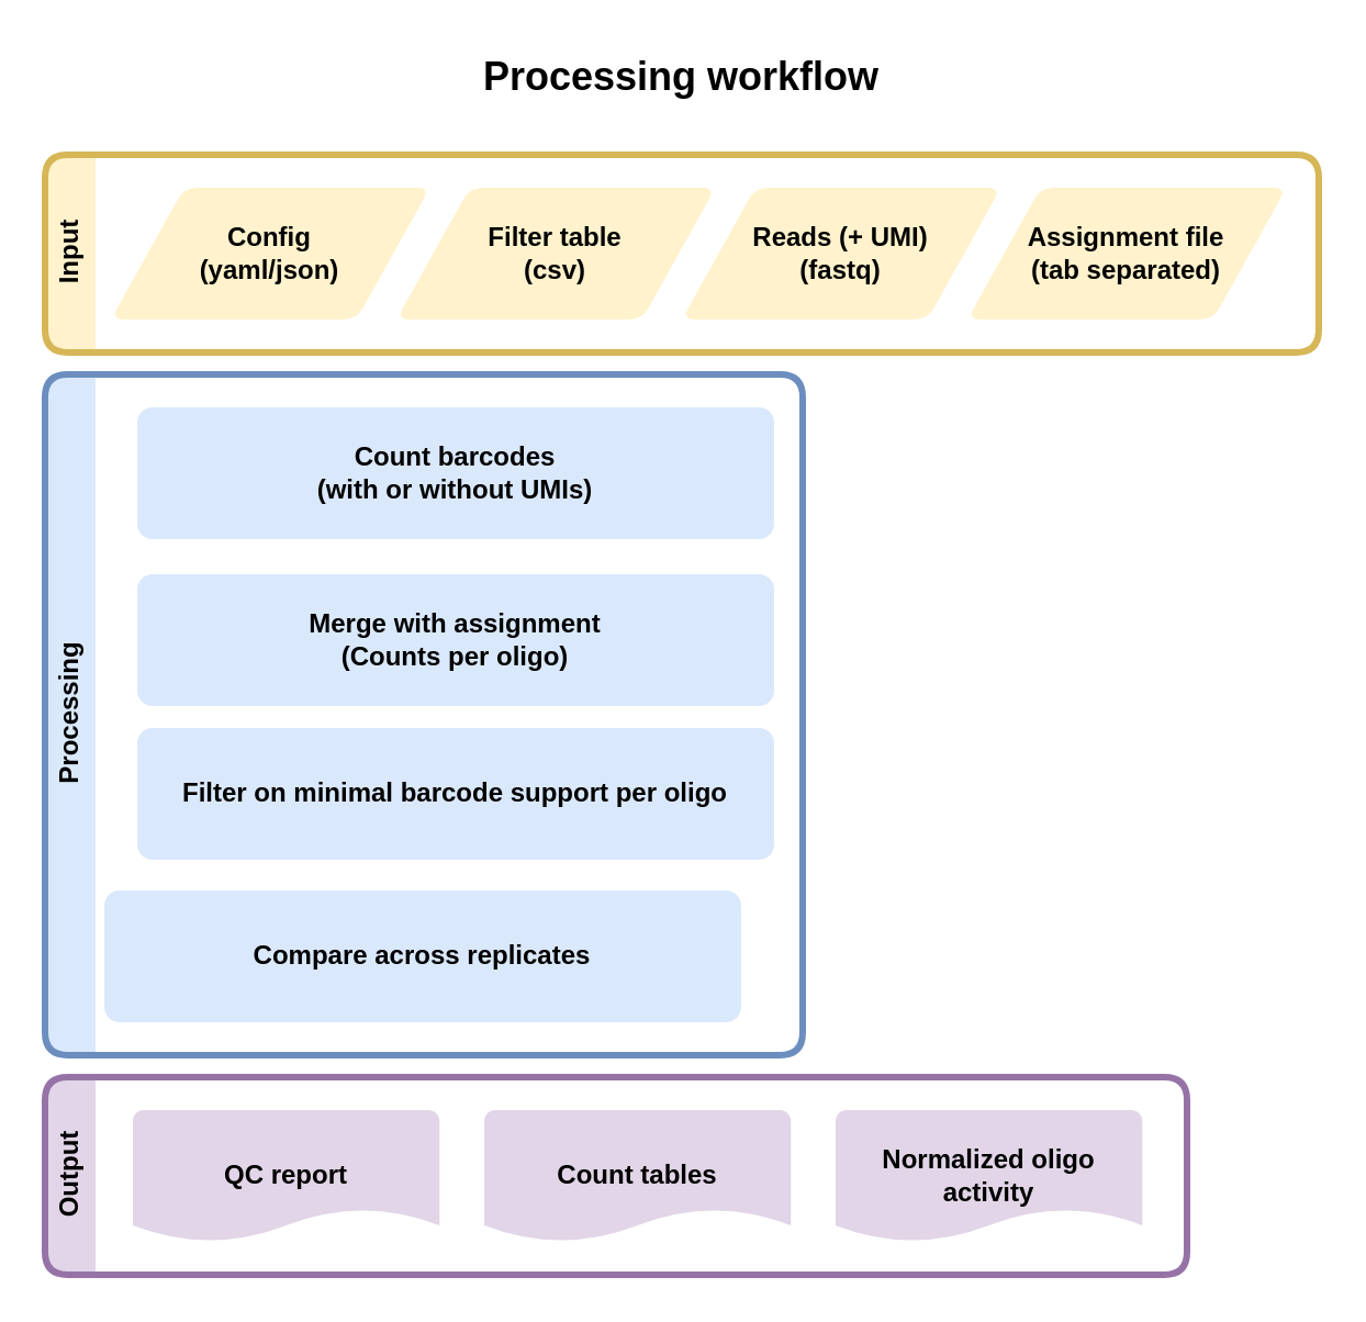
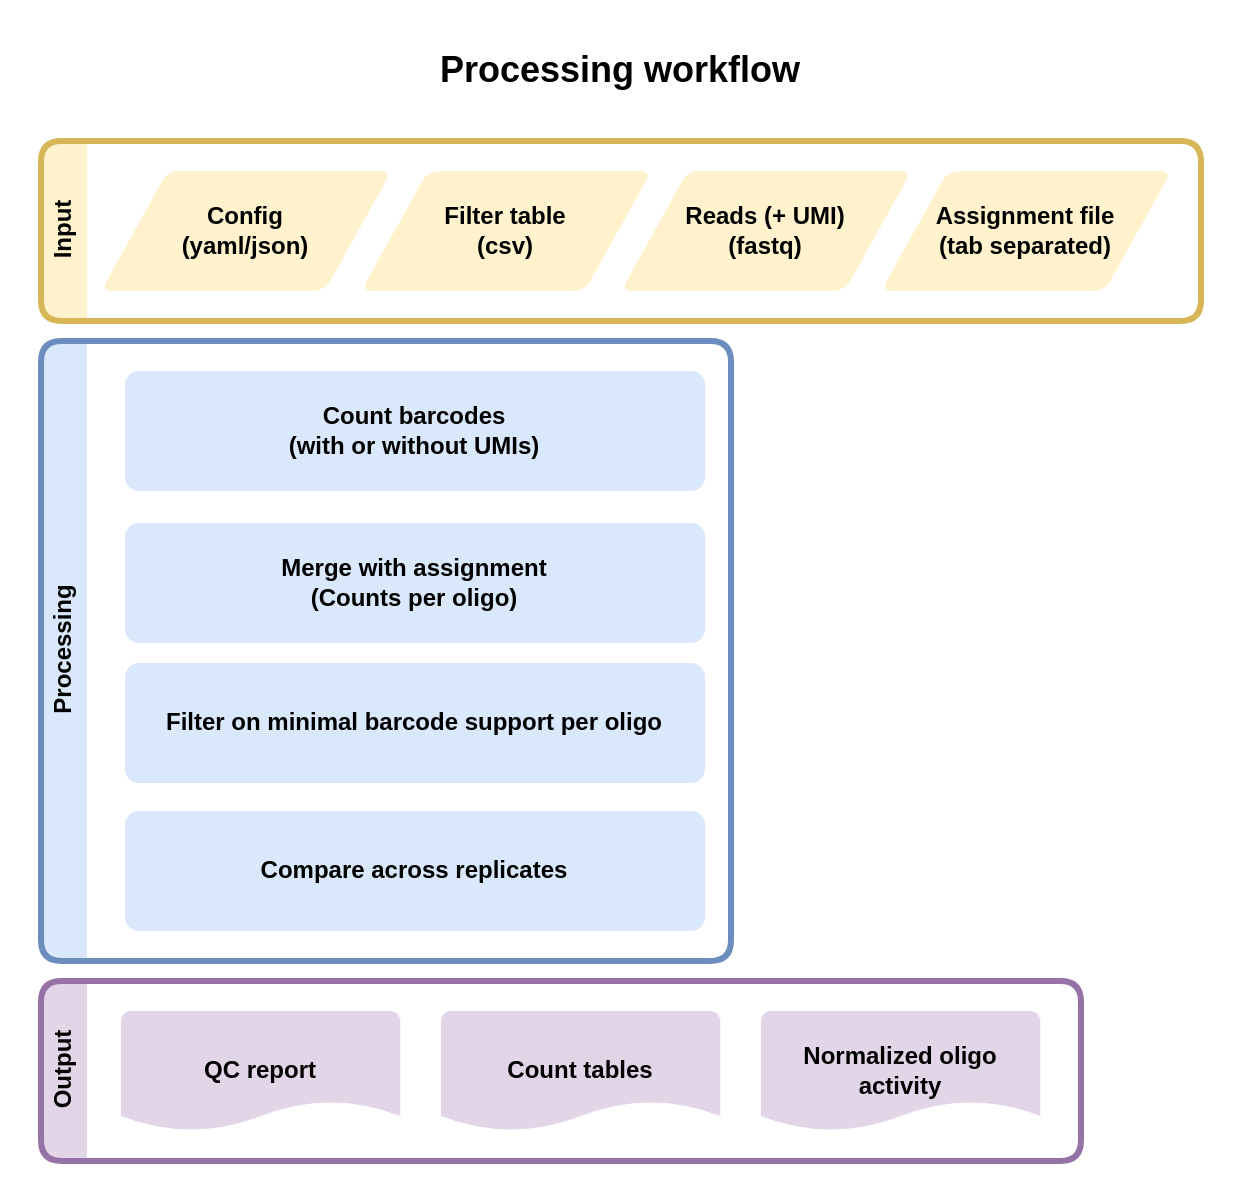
  <mxCell id="0" />
  <mxCell id="1" parent="0" />
  <mxCell id="2" value="Processing" style="swimlane;horizontal=0;whiteSpace=wrap;html=1;fillColor=#dae8fc;strokeColor=#6c8ebf;strokeWidth=3;perimeterSpacing=0;rounded=1;swimlaneLine=0;" parent="1" vertex="1"><mxGeometry x="20" y="170" width="345" height="310" as="geometry" /></mxCell>
  <mxCell id="3" value="Count barcodes&lt;br&gt;(with or without UMIs)" style="rounded=1;whiteSpace=wrap;html=1;absoluteArcSize=1;arcSize=14;strokeWidth=2;labelBackgroundColor=none;fillColor=#dae8fc;strokeColor=none;fontStyle=1" parent="2" vertex="1"><mxGeometry x="42" y="15" width="290" height="60" as="geometry" /></mxCell>
  <mxCell id="4" value="Merge with assignment&lt;br&gt;(Counts per oligo)" style="rounded=1;whiteSpace=wrap;html=1;absoluteArcSize=1;arcSize=14;strokeWidth=2;labelBackgroundColor=none;fillColor=#dae8fc;strokeColor=none;fontStyle=1" parent="2" vertex="1"><mxGeometry x="42" y="91" width="290" height="60" as="geometry" /></mxCell>
  <mxCell id="5" value="Filter on minimal barcode support per oligo" style="rounded=1;whiteSpace=wrap;html=1;absoluteArcSize=1;arcSize=14;strokeWidth=2;labelBackgroundColor=none;fillColor=#dae8fc;strokeColor=none;fontStyle=1" parent="2" vertex="1"><mxGeometry x="42" y="161" width="290" height="60" as="geometry" /></mxCell>
- <mxCell id="6" value="Compare across replicates" style="rounded=1;whiteSpace=wrap;html=1;absoluteArcSize=1;arcSize=14;strokeWidth=2;labelBackgroundColor=none;fillColor=#dae8fc;strokeColor=none;fontStyle=1" parent="2" vertex="1"><mxGeometry x="27" y="235" width="290" height="60" as="geometry" /></mxCell>
+ <mxCell id="6" value="Compare across replicates" style="rounded=1;whiteSpace=wrap;html=1;absoluteArcSize=1;arcSize=14;strokeWidth=2;labelBackgroundColor=none;fillColor=#dae8fc;strokeColor=none;fontStyle=1" parent="2" vertex="1"><mxGeometry x="42" y="235" width="290" height="60" as="geometry" /></mxCell>
  <mxCell id="7" value="Output" style="swimlane;horizontal=0;whiteSpace=wrap;html=1;rounded=1;shadow=0;glass=0;strokeWidth=3;fillColor=#e1d5e7;strokeColor=#9673a6;swimlaneLine=0;" parent="1" vertex="1"><mxGeometry x="20" y="490" width="520" height="90" as="geometry" /></mxCell>
  <mxCell id="8" value="Count tables" style="strokeWidth=2;html=1;shape=mxgraph.flowchart.document2;whiteSpace=wrap;size=0.25;fontFamily=Helvetica;fillColor=#e1d5e7;labelBackgroundColor=none;strokeColor=none;fontStyle=1" parent="7" vertex="1"><mxGeometry x="200" y="15" width="139.63" height="60" as="geometry" /></mxCell>
  <mxCell id="9" value="QC report" style="strokeWidth=2;html=1;shape=mxgraph.flowchart.document2;whiteSpace=wrap;size=0.25;fontFamily=Helvetica;fillColor=#e1d5e7;labelBackgroundColor=none;strokeColor=none;fontStyle=1" parent="7" vertex="1"><mxGeometry x="40" y="15" width="139.63" height="60" as="geometry" /></mxCell>
  <mxCell id="10" value="Normalized oligo activity" style="strokeWidth=2;html=1;shape=mxgraph.flowchart.document2;whiteSpace=wrap;size=0.25;fontFamily=Helvetica;fillColor=#e1d5e7;labelBackgroundColor=none;strokeColor=none;fontStyle=1" vertex="1" parent="7"><mxGeometry x="360" y="15" width="139.63" height="60" as="geometry" /></mxCell>
  <mxCell id="11" value="Input" style="swimlane;horizontal=0;whiteSpace=wrap;html=1;swimlaneLine=0;rounded=1;fillColor=#fff2cc;strokeColor=#d6b656;startSize=23;strokeWidth=3;" parent="1" vertex="1"><mxGeometry x="20" y="70" width="580" height="90" as="geometry" /></mxCell>
  <mxCell id="12" value="Config&lt;br&gt;(yaml/json)&lt;br&gt;&lt;div&gt;&lt;/div&gt;" style="shape=parallelogram;html=1;strokeWidth=2;perimeter=parallelogramPerimeter;whiteSpace=wrap;rounded=1;arcSize=12;size=0.23;labelBackgroundColor=none;strokeColor=none;fillColor=#fff2cc;fontStyle=1" parent="11" vertex="1"><mxGeometry x="30" y="15" width="145.263" height="60" as="geometry" /></mxCell>
  <mxCell id="13" value="Filter table&lt;div&gt;(csv)&lt;/div&gt;" style="shape=parallelogram;html=1;strokeWidth=2;perimeter=parallelogramPerimeter;whiteSpace=wrap;rounded=1;arcSize=12;size=0.23;labelBackgroundColor=none;strokeColor=none;fillColor=#fff2cc;fontStyle=1" parent="11" vertex="1"><mxGeometry x="159.998" y="15" width="145.263" height="60" as="geometry" /></mxCell>
  <mxCell id="14" value="&lt;div&gt;Reads (+ UMI)&lt;/div&gt;&lt;div&gt;(fastq)&lt;/div&gt;" style="shape=parallelogram;html=1;strokeWidth=2;perimeter=parallelogramPerimeter;whiteSpace=wrap;rounded=1;arcSize=12;size=0.23;labelBackgroundColor=none;strokeColor=none;fillColor=#fff2cc;fontStyle=1" parent="11" vertex="1"><mxGeometry x="289.997" y="15" width="145.263" height="60" as="geometry" /></mxCell>
  <mxCell id="15" value="&lt;div&gt;Assignment file&lt;/div&gt;&lt;div&gt;(tab separated)&lt;/div&gt;" style="shape=parallelogram;html=1;strokeWidth=2;perimeter=parallelogramPerimeter;whiteSpace=wrap;rounded=1;arcSize=12;size=0.23;labelBackgroundColor=none;strokeColor=none;fillColor=#fff2cc;fontStyle=1" parent="11" vertex="1"><mxGeometry x="419.997" y="15" width="145.263" height="60" as="geometry" /></mxCell>
  <mxCell id="16" value="Processing workflow" style="text;strokeColor=none;align=center;fillColor=none;html=1;verticalAlign=middle;whiteSpace=wrap;rounded=0;fontStyle=1;fontSize=18;" parent="1" vertex="1"><mxGeometry x="179.93" y="20" width="260.13" height="30" as="geometry" /></mxCell>
